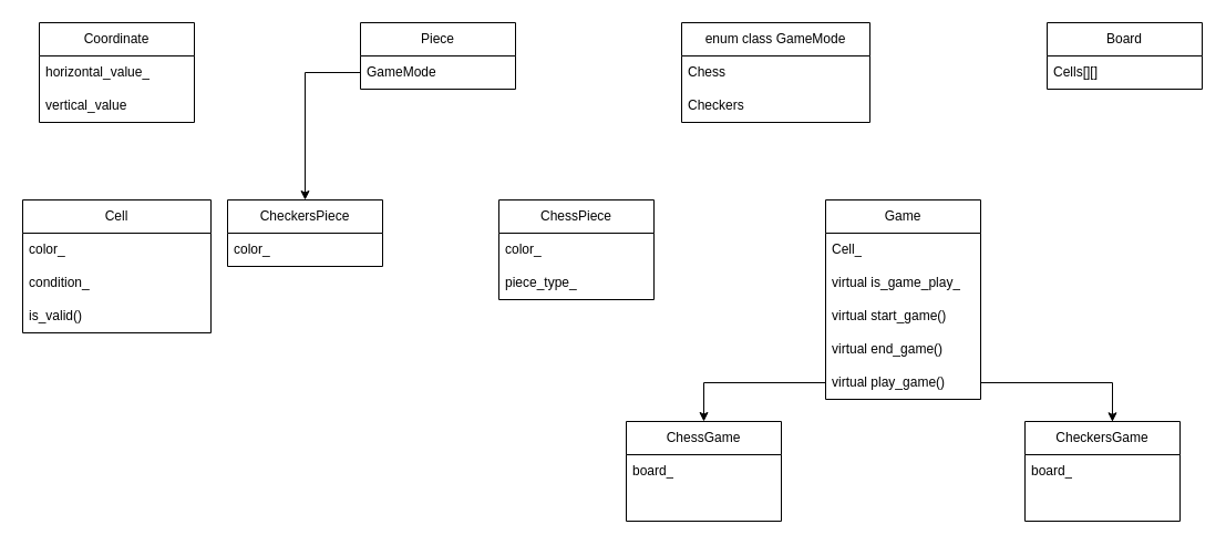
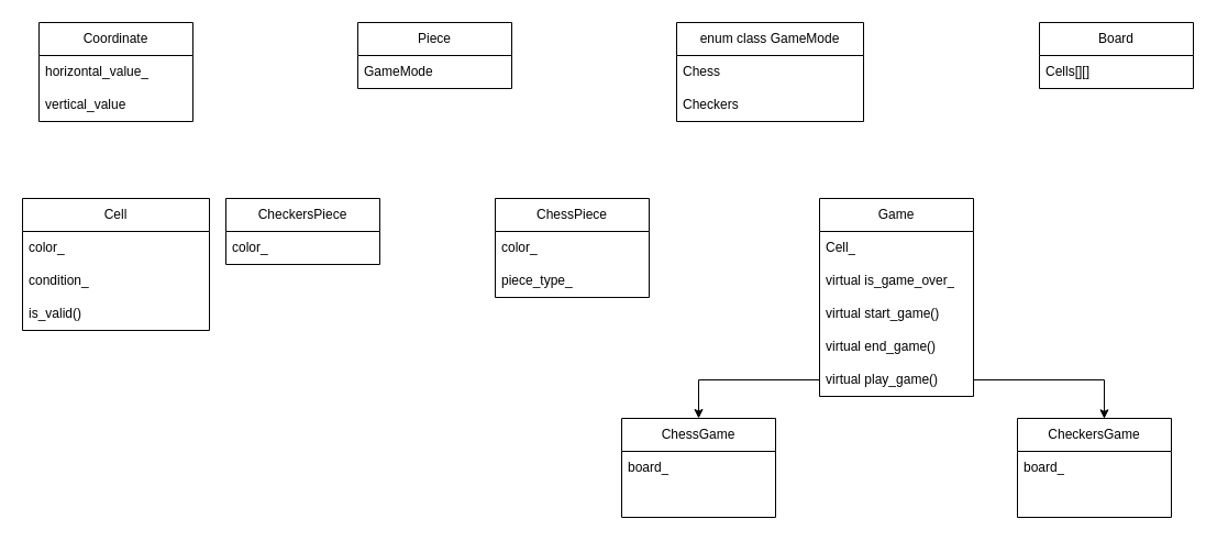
  <mxCell id="0" />
  <mxCell id="1" parent="0" />
  <mxCell id="2" value="Coordinate" style="swimlane;fontStyle=0;childLayout=stackLayout;horizontal=1;startSize=30;horizontalStack=0;resizeParent=1;resizeParentMax=0;resizeLast=0;collapsible=1;marginBottom=0;whiteSpace=wrap;html=1;" vertex="1" parent="1"><mxGeometry x="35" y="20" width="140" height="90" as="geometry" /></mxCell>
  <mxCell id="3" value="horizontal_value_" style="text;strokeColor=none;fillColor=none;align=left;verticalAlign=middle;spacingLeft=4;spacingRight=4;overflow=hidden;points=[[0,0.5],[1,0.5]];portConstraint=eastwest;rotatable=0;whiteSpace=wrap;html=1;" vertex="1" parent="2"><mxGeometry y="30" width="140" height="30" as="geometry" /></mxCell>
  <mxCell id="4" value="vertical_value" style="text;strokeColor=none;fillColor=none;align=left;verticalAlign=middle;spacingLeft=4;spacingRight=4;overflow=hidden;points=[[0,0.5],[1,0.5]];portConstraint=eastwest;rotatable=0;whiteSpace=wrap;html=1;" vertex="1" parent="2"><mxGeometry y="60" width="140" height="30" as="geometry" /></mxCell>
  <mxCell id="5" value="Board" style="swimlane;fontStyle=0;childLayout=stackLayout;horizontal=1;startSize=30;horizontalStack=0;resizeParent=1;resizeParentMax=0;resizeLast=0;collapsible=1;marginBottom=0;whiteSpace=wrap;html=1;" vertex="1" parent="1"><mxGeometry x="945" y="20" width="140" height="60" as="geometry" /></mxCell>
  <mxCell id="6" value="Cells[][]" style="text;strokeColor=none;fillColor=none;align=left;verticalAlign=middle;spacingLeft=4;spacingRight=4;overflow=hidden;points=[[0,0.5],[1,0.5]];portConstraint=eastwest;rotatable=0;whiteSpace=wrap;html=1;" vertex="1" parent="5"><mxGeometry y="30" width="140" height="30" as="geometry" /></mxCell>
  <mxCell id="7" value="Piece" style="swimlane;fontStyle=0;childLayout=stackLayout;horizontal=1;startSize=30;horizontalStack=0;resizeParent=1;resizeParentMax=0;resizeLast=0;collapsible=1;marginBottom=0;whiteSpace=wrap;html=1;" vertex="1" parent="1"><mxGeometry x="325" y="20" width="140" height="60" as="geometry" /></mxCell>
  <mxCell id="8" value="GameMode" style="text;strokeColor=none;fillColor=none;align=left;verticalAlign=middle;spacingLeft=4;spacingRight=4;overflow=hidden;points=[[0,0.5],[1,0.5]];portConstraint=eastwest;rotatable=0;whiteSpace=wrap;html=1;" vertex="1" parent="7"><mxGeometry y="30" width="140" height="30" as="geometry" /></mxCell>
  <mxCell id="9" value="Cell" style="swimlane;fontStyle=0;childLayout=stackLayout;horizontal=1;startSize=30;horizontalStack=0;resizeParent=1;resizeParentMax=0;resizeLast=0;collapsible=1;marginBottom=0;whiteSpace=wrap;html=1;" vertex="1" parent="1"><mxGeometry x="20" y="180" width="170" height="120" as="geometry"><mxRectangle x="130" y="180" width="60" height="30" as="alternateBounds" /></mxGeometry></mxCell>
  <mxCell id="10" value="color_" style="text;strokeColor=none;fillColor=none;align=left;verticalAlign=middle;spacingLeft=4;spacingRight=4;overflow=hidden;points=[[0,0.5],[1,0.5]];portConstraint=eastwest;rotatable=0;whiteSpace=wrap;html=1;" vertex="1" parent="9"><mxGeometry y="30" width="170" height="30" as="geometry" /></mxCell>
  <mxCell id="11" value="condition_" style="text;strokeColor=none;fillColor=none;align=left;verticalAlign=middle;spacingLeft=4;spacingRight=4;overflow=hidden;points=[[0,0.5],[1,0.5]];portConstraint=eastwest;rotatable=0;whiteSpace=wrap;html=1;" vertex="1" parent="9"><mxGeometry y="60" width="170" height="30" as="geometry" /></mxCell>
  <mxCell id="12" value="is_valid()" style="text;strokeColor=none;fillColor=none;align=left;verticalAlign=middle;spacingLeft=4;spacingRight=4;overflow=hidden;points=[[0,0.5],[1,0.5]];portConstraint=eastwest;rotatable=0;whiteSpace=wrap;html=1;" vertex="1" parent="9"><mxGeometry y="90" width="170" height="30" as="geometry" /></mxCell>
  <mxCell id="13" value="ChessPiece" style="swimlane;fontStyle=0;childLayout=stackLayout;horizontal=1;startSize=30;horizontalStack=0;resizeParent=1;resizeParentMax=0;resizeLast=0;collapsible=1;marginBottom=0;whiteSpace=wrap;html=1;" vertex="1" parent="1"><mxGeometry x="450" y="180" width="140" height="90" as="geometry" /></mxCell>
  <mxCell id="14" value="color_" style="text;strokeColor=none;fillColor=none;align=left;verticalAlign=middle;spacingLeft=4;spacingRight=4;overflow=hidden;points=[[0,0.5],[1,0.5]];portConstraint=eastwest;rotatable=0;whiteSpace=wrap;html=1;" vertex="1" parent="13"><mxGeometry y="30" width="140" height="30" as="geometry" /></mxCell>
  <mxCell id="15" value="piece_type_" style="text;strokeColor=none;fillColor=none;align=left;verticalAlign=middle;spacingLeft=4;spacingRight=4;overflow=hidden;points=[[0,0.5],[1,0.5]];portConstraint=eastwest;rotatable=0;whiteSpace=wrap;html=1;" vertex="1" parent="13"><mxGeometry y="60" width="140" height="30" as="geometry" /></mxCell>
  <mxCell id="16" value="CheckersPiece" style="swimlane;fontStyle=0;childLayout=stackLayout;horizontal=1;startSize=30;horizontalStack=0;resizeParent=1;resizeParentMax=0;resizeLast=0;collapsible=1;marginBottom=0;whiteSpace=wrap;html=1;" vertex="1" parent="1"><mxGeometry x="205" y="180" width="140" height="60" as="geometry" /></mxCell>
  <mxCell id="17" value="color_" style="text;strokeColor=none;fillColor=none;align=left;verticalAlign=middle;spacingLeft=4;spacingRight=4;overflow=hidden;points=[[0,0.5],[1,0.5]];portConstraint=eastwest;rotatable=0;whiteSpace=wrap;html=1;" vertex="1" parent="16"><mxGeometry y="30" width="140" height="30" as="geometry" /></mxCell>
- <mxCell id="18" style="edgeStyle=orthogonalEdgeStyle;rounded=0;orthogonalLoop=1;jettySize=auto;html=1;entryX=0.5;entryY=0;entryDx=0;entryDy=0;" edge="1" parent="1" source="8" target="16"><mxGeometry relative="1" as="geometry" /></mxCell>
  <mxCell id="19" value="enum class GameMode" style="swimlane;fontStyle=0;childLayout=stackLayout;horizontal=1;startSize=30;horizontalStack=0;resizeParent=1;resizeParentMax=0;resizeLast=0;collapsible=1;marginBottom=0;whiteSpace=wrap;html=1;" vertex="1" parent="1"><mxGeometry x="615" y="20" width="170" height="90" as="geometry" /></mxCell>
  <mxCell id="20" value="Chess" style="text;strokeColor=none;fillColor=none;align=left;verticalAlign=middle;spacingLeft=4;spacingRight=4;overflow=hidden;points=[[0,0.5],[1,0.5]];portConstraint=eastwest;rotatable=0;whiteSpace=wrap;html=1;" vertex="1" parent="19"><mxGeometry y="30" width="170" height="30" as="geometry" /></mxCell>
  <mxCell id="21" value="Checkers" style="text;strokeColor=none;fillColor=none;align=left;verticalAlign=middle;spacingLeft=4;spacingRight=4;overflow=hidden;points=[[0,0.5],[1,0.5]];portConstraint=eastwest;rotatable=0;whiteSpace=wrap;html=1;" vertex="1" parent="19"><mxGeometry y="60" width="170" height="30" as="geometry" /></mxCell>
  <mxCell id="22" value="Game" style="swimlane;fontStyle=0;childLayout=stackLayout;horizontal=1;startSize=30;horizontalStack=0;resizeParent=1;resizeParentMax=0;resizeLast=0;collapsible=1;marginBottom=0;whiteSpace=wrap;html=1;" vertex="1" parent="1"><mxGeometry x="745" y="180" width="140" height="180" as="geometry" /></mxCell>
  <mxCell id="23" value="Cell_" style="text;strokeColor=none;fillColor=none;align=left;verticalAlign=middle;spacingLeft=4;spacingRight=4;overflow=hidden;points=[[0,0.5],[1,0.5]];portConstraint=eastwest;rotatable=0;whiteSpace=wrap;html=1;" vertex="1" parent="22"><mxGeometry y="30" width="140" height="30" as="geometry" /></mxCell>
- <mxCell id="24" value="virtual is_game_play_" style="text;strokeColor=none;fillColor=none;align=left;verticalAlign=middle;spacingLeft=4;spacingRight=4;overflow=hidden;points=[[0,0.5],[1,0.5]];portConstraint=eastwest;rotatable=0;whiteSpace=wrap;html=1;" vertex="1" parent="22"><mxGeometry y="60" width="140" height="30" as="geometry" /></mxCell>
+ <mxCell id="24" value="virtual is_game_over_" style="text;strokeColor=none;fillColor=none;align=left;verticalAlign=middle;spacingLeft=4;spacingRight=4;overflow=hidden;points=[[0,0.5],[1,0.5]];portConstraint=eastwest;rotatable=0;whiteSpace=wrap;html=1;" vertex="1" parent="22"><mxGeometry y="60" width="140" height="30" as="geometry" /></mxCell>
  <mxCell id="25" value="virtual start_game()" style="text;strokeColor=none;fillColor=none;align=left;verticalAlign=middle;spacingLeft=4;spacingRight=4;overflow=hidden;points=[[0,0.5],[1,0.5]];portConstraint=eastwest;rotatable=0;whiteSpace=wrap;html=1;" vertex="1" parent="22"><mxGeometry y="90" width="140" height="30" as="geometry" /></mxCell>
  <mxCell id="26" value="virtual end_game()" style="text;strokeColor=none;fillColor=none;align=left;verticalAlign=middle;spacingLeft=4;spacingRight=4;overflow=hidden;points=[[0,0.5],[1,0.5]];portConstraint=eastwest;rotatable=0;whiteSpace=wrap;html=1;" vertex="1" parent="22"><mxGeometry y="120" width="140" height="30" as="geometry" /></mxCell>
  <mxCell id="27" value="virtual play_game()" style="text;strokeColor=none;fillColor=none;align=left;verticalAlign=middle;spacingLeft=4;spacingRight=4;overflow=hidden;points=[[0,0.5],[1,0.5]];portConstraint=eastwest;rotatable=0;whiteSpace=wrap;html=1;" vertex="1" parent="22"><mxGeometry y="150" width="140" height="30" as="geometry" /></mxCell>
  <mxCell id="28" value="CheckersGame" style="swimlane;fontStyle=0;childLayout=stackLayout;horizontal=1;startSize=30;horizontalStack=0;resizeParent=1;resizeParentMax=0;resizeLast=0;collapsible=1;marginBottom=0;whiteSpace=wrap;html=1;" vertex="1" parent="1"><mxGeometry x="925" y="380" width="140" height="90" as="geometry" /></mxCell>
  <mxCell id="29" value="board_" style="text;strokeColor=none;fillColor=none;align=left;verticalAlign=middle;spacingLeft=4;spacingRight=4;overflow=hidden;points=[[0,0.5],[1,0.5]];portConstraint=eastwest;rotatable=0;whiteSpace=wrap;html=1;" vertex="1" parent="28"><mxGeometry y="30" width="140" height="30" as="geometry" /></mxCell>
  <mxCell id="30" style="text;strokeColor=none;fillColor=none;align=left;verticalAlign=middle;spacingLeft=4;spacingRight=4;overflow=hidden;points=[[0,0.5],[1,0.5]];portConstraint=eastwest;rotatable=0;whiteSpace=wrap;html=1;" vertex="1" parent="28"><mxGeometry y="60" width="140" height="30" as="geometry" /></mxCell>
  <mxCell id="31" value="ChessGame" style="swimlane;fontStyle=0;childLayout=stackLayout;horizontal=1;startSize=30;horizontalStack=0;resizeParent=1;resizeParentMax=0;resizeLast=0;collapsible=1;marginBottom=0;whiteSpace=wrap;html=1;" vertex="1" parent="1"><mxGeometry x="565" y="380" width="140" height="90" as="geometry" /></mxCell>
  <mxCell id="32" value="board_" style="text;strokeColor=none;fillColor=none;align=left;verticalAlign=middle;spacingLeft=4;spacingRight=4;overflow=hidden;points=[[0,0.5],[1,0.5]];portConstraint=eastwest;rotatable=0;whiteSpace=wrap;html=1;" vertex="1" parent="31"><mxGeometry y="30" width="140" height="30" as="geometry" /></mxCell>
  <mxCell id="33" style="text;strokeColor=none;fillColor=none;align=left;verticalAlign=middle;spacingLeft=4;spacingRight=4;overflow=hidden;points=[[0,0.5],[1,0.5]];portConstraint=eastwest;rotatable=0;whiteSpace=wrap;html=1;" vertex="1" parent="31"><mxGeometry y="60" width="140" height="30" as="geometry" /></mxCell>
  <mxCell id="34" style="edgeStyle=orthogonalEdgeStyle;rounded=0;orthogonalLoop=1;jettySize=auto;html=1;entryX=0.5;entryY=0;entryDx=0;entryDy=0;" edge="1" parent="1" source="27" target="31"><mxGeometry relative="1" as="geometry" /></mxCell>
  <mxCell id="35" style="edgeStyle=orthogonalEdgeStyle;rounded=0;orthogonalLoop=1;jettySize=auto;html=1;exitX=1;exitY=0.5;exitDx=0;exitDy=0;entryX=0.564;entryY=0.003;entryDx=0;entryDy=0;entryPerimeter=0;" edge="1" parent="1" source="27" target="28"><mxGeometry relative="1" as="geometry" /></mxCell>
